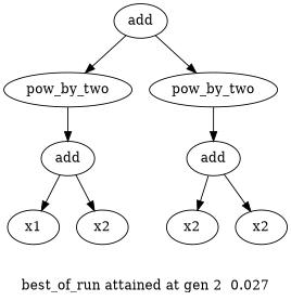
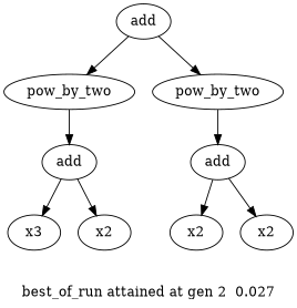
  digraph {
    label="\n\nbest_of_run attained at gen 2  0.027"
    n1 [label=add]
    n2 [label=pow_by_two]
    n3 [label=pow_by_two]
    n4 [label=add]
-   n5 [label=x1]
+   n5 [label=x3]
    n6 [label=x2]
    n7 [label=add]
    n8 [label=x2]
    n9 [label=x2]
    n1 -> n2
    n1 -> n3
    n2 -> n4
    n3 -> n7
    n4 -> n5
    n4 -> n6
    n7 -> n8
    n7 -> n9
  }
